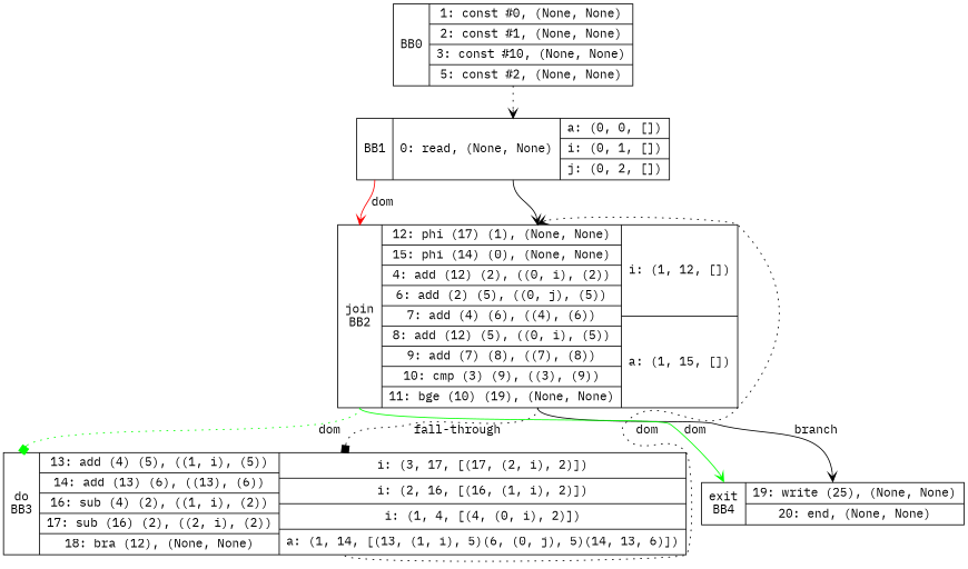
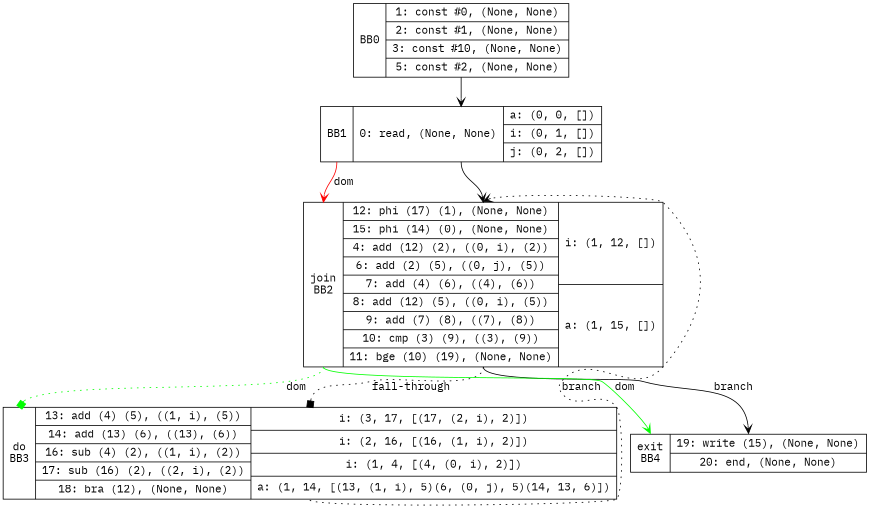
  digraph {
    fontname="IBM Plex Mono"
    node [fontname="IBM Plex Mono" shape=record]
    edge [arrowhead=vee fontname="IBM Plex Mono" headport=n style=dotted tailport=s]
    n1 [label="<b>BB0|{1: const #0, (None, None)|2: const #1, (None, None)|3: const #10, (None, None)|5: const #2, (None, None)}"]
    n2 [label="<b>BB1|{0: read, (None, None)}|{a: (0, 0, [])|i: (0, 1, [])|j: (0, 2, [])}"]
    n3 [label="<b>join\nBB2|{12: phi (17) (1), (None, None)|15: phi (14) (0), (None, None)|4: add (12) (2), ((0, i), (2))|6: add (2) (5), ((0, j), (5))|7: add (4) (6), ((4), (6))|8: add (12) (5), ((0, i), (5))|9: add (7) (8), ((7), (8))|10: cmp (3) (9), ((3), (9))|11: bge (10) (19), (None, None)}|{i: (1, 12, [])|a: (1, 15, [])}"]
    n4 [label="<b>do\nBB3|{13: add (4) (5), ((1, i), (5))|14: add (13) (6), ((13), (6))|16: sub (4) (2), ((1, i), (2))|17: sub (16) (2), ((2, i), (2))|18: bra (12), (None, None)}|{i: (3, 17, [(17, (2, i), 2)])|i: (2, 16, [(16, (1, i), 2)])|i: (1, 4, [(4, (0, i), 2)])|a: (1, 14, [(13, (1, i), 5)(6, (0, j), 5)(14, 13, 6)])}"]
-   n5 [label="<b>exit\nBB4|{19: write (25), (None, None)|20: end, (None, None)}"]
-   n1 -> n2
+   n5 [label="<b>exit\nBB4|{19: write (15), (None, None)|20: end, (None, None)}"]
+   n1 -> n2 [style=solid]
    n2 -> n3 [style=solid]
    n2 -> n3 [color=red headport=b label=dom style=solid tailport=b]
    n3 -> n4 [arrowhead=box label="fall-through"]
    n3 -> n4 [arrowhead=box color=green headport=b label=dom tailport=b]
    n3 -> n5 [label=branch style=solid]
    n3 -> n5 [color=green headport=b label=dom style=solid tailport=b]
-   n4 -> n3 [constraint=false label=dom]
+   n4 -> n3 [constraint=false label=branch]
  }
